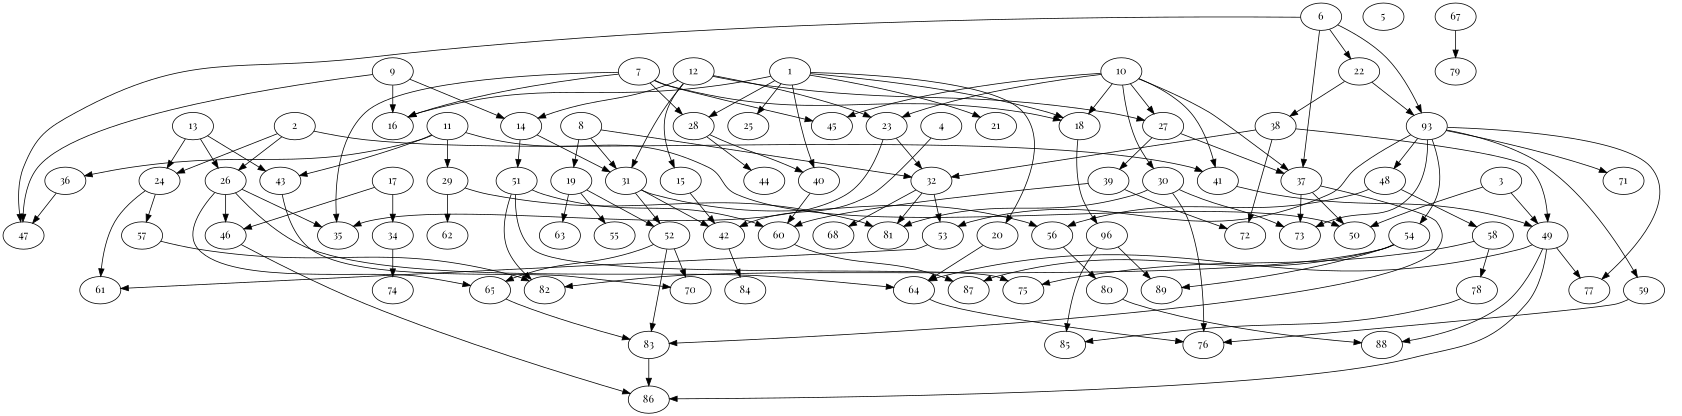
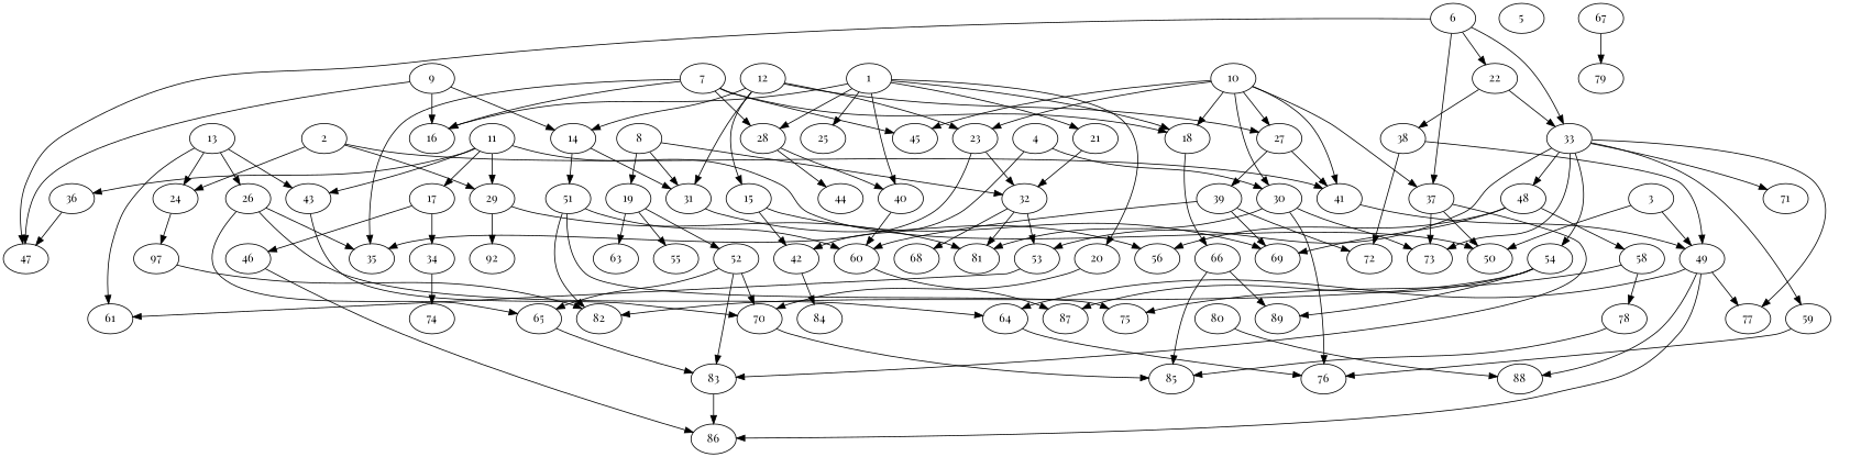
  digraph {
    fontname="Playfair Display"
    node [alpha=0.08 fontname="Playfair Display"]
    edge [fontname="Playfair Display"]
    1 [alpha=0.10]
    16 [alpha=0.02]
    18 [alpha=0.16]
    20
    21 [alpha=0.19]
    25 [alpha=0.05]
    28 [alpha=0.00]
    40 [alpha=0.01]
-   66 [alpha=0.09 label=96]
+   66 [alpha=0.09]
    64 [alpha=0.12]
    32 [alpha=0.04]
    44 [alpha=0.05]
    60 [alpha=0.04]
    89
    85 [alpha=0.06]
    76 [alpha=0.14]
    81 [alpha=0.14]
    53 [alpha=0.13]
    68 [alpha=0.01]
    87 [alpha=0.09]
    2 [alpha=0.03]
    24 [alpha=0.02]
    26 [alpha=0.15]
    41 [alpha=0.02]
-   57 [alpha=0.14]
+   57 [alpha=0.14 label=97]
    61 [alpha=0.12]
    35
    46 [alpha=0.18]
    65 [alpha=0.04]
    49 [alpha=0.13]
    82 [alpha=0.06]
    86 [alpha=0.05]
    83 [alpha=0.02]
    77 [alpha=0.01]
    88
    3 [alpha=0.01]
    50 [alpha=0.10]
    4 [alpha=0.01]
    30 [alpha=0.10]
    42 [alpha=0.04]
    73
    84 [alpha=0.12]
    5 [alpha=0.17]
    22 [alpha=0.19]
    6
-   33 [alpha=0.07 label=93]
+   33 [alpha=0.07]
    37 [alpha=0.09]
    47 [alpha=0.10]
    38 [alpha=0.17]
    48
    54
    59 [alpha=0.18]
    71 [alpha=0.14]
    72 [alpha=0.02]
    56 [alpha=0.10]
+   69
    58 [alpha=0.10]
    7 [alpha=0.02]
    45 [alpha=0.20]
    8 [alpha=0.02]
    19 [alpha=0.18]
    31
    52 [alpha=0.15]
    55 [alpha=0.09]
    63 [alpha=0.05]
    70 [alpha=0.11]
    80 [alpha=0.07]
    9 [alpha=0.14]
    14
    51 [alpha=0.11]
    75 [alpha=0.10]
    10 [alpha=0.06]
    23 [alpha=0.01]
    27 [alpha=0.07]
    39 [alpha=0.13]
    11 [alpha=0.03]
    17 [alpha=0.03]
    29 [alpha=0.06]
    36 [alpha=0.03]
    43 [alpha=0.05]
    34 [alpha=0.03]
-   62 [alpha=0.12]
+   62 [alpha=0.12 label=92]
    74 [alpha=0.07]
    12 [alpha=0.18]
    15 [alpha=0.07]
    13 [alpha=0.15]
    67 [alpha=0.10]
    79 [alpha=0.02]
    78 [alpha=0.05]
    1 -> 16
    1 -> 18
    1 -> 20
    1 -> 21
    1 -> 25
    1 -> 28
    1 -> 40
    18 -> 66
-   20 -> 64
-   38 -> 32
+   20 -> 70
+   21 -> 32
    28 -> 40
    28 -> 44
    40 -> 60
    66 -> 89
    66 -> 85
    64 -> 76
    32 -> 81
    32 -> 53
    32 -> 68
    60 -> 87
    53 -> 61
    2 -> 24
-   2 -> 26
+   2 -> 29
    2 -> 41
    24 -> 57
-   24 -> 61
+   13 -> 61
    26 -> 64
    26 -> 35
-   26 -> 46
    26 -> 65
    41 -> 49
    57 -> 82
    46 -> 86
    65 -> 83
    49 -> 64
    49 -> 86
    49 -> 77
    49 -> 88
    83 -> 86
    3 -> 49
    3 -> 50
+   4 -> 30
    4 -> 42
    30 -> 76
    30 -> 81
    30 -> 73
    42 -> 84
    22 -> 33
    22 -> 38
    6 -> 22
    6 -> 33
    6 -> 37
    6 -> 47
    33 -> 53
    33 -> 77
    33 -> 73
    33 -> 48
    33 -> 54
    33 -> 59
    33 -> 71
    37 -> 83
    37 -> 50
    37 -> 73
    38 -> 49
    38 -> 72
    48 -> 56
+   48 -> 69
    48 -> 58
    54 -> 89
    54 -> 87
    54 -> 82
    59 -> 76
-   56 -> 80
    58 -> 75
    58 -> 78
    7 -> 16
    7 -> 18
    7 -> 28
    7 -> 35
    7 -> 45
    8 -> 32
    8 -> 19
    8 -> 31
    19 -> 52
    19 -> 55
    19 -> 63
-   31 -> 42
    31 -> 56
-   31 -> 52
    52 -> 65
    52 -> 83
    52 -> 70
+   70 -> 85
    80 -> 88
    9 -> 16
    9 -> 47
    9 -> 14
    14 -> 31
    14 -> 51
    51 -> 60
    51 -> 82
    51 -> 75
    10 -> 18
    10 -> 41
    10 -> 30
    10 -> 37
    10 -> 45
    10 -> 23
    10 -> 27
    23 -> 32
    23 -> 35
-   27 -> 37
+   27 -> 41
    27 -> 39
    39 -> 60
    39 -> 72
+   39 -> 69
    11 -> 50
+   11 -> 17
    11 -> 29
    11 -> 36
    11 -> 43
    17 -> 46
    17 -> 34
    29 -> 81
    29 -> 62
    36 -> 47
    43 -> 70
    34 -> 74
    12 -> 31
    12 -> 14
    12 -> 23
    12 -> 27
    12 -> 15
    15 -> 42
+   15 -> 69
    13 -> 24
    13 -> 26
    13 -> 43
    67 -> 79
    78 -> 85
  }
